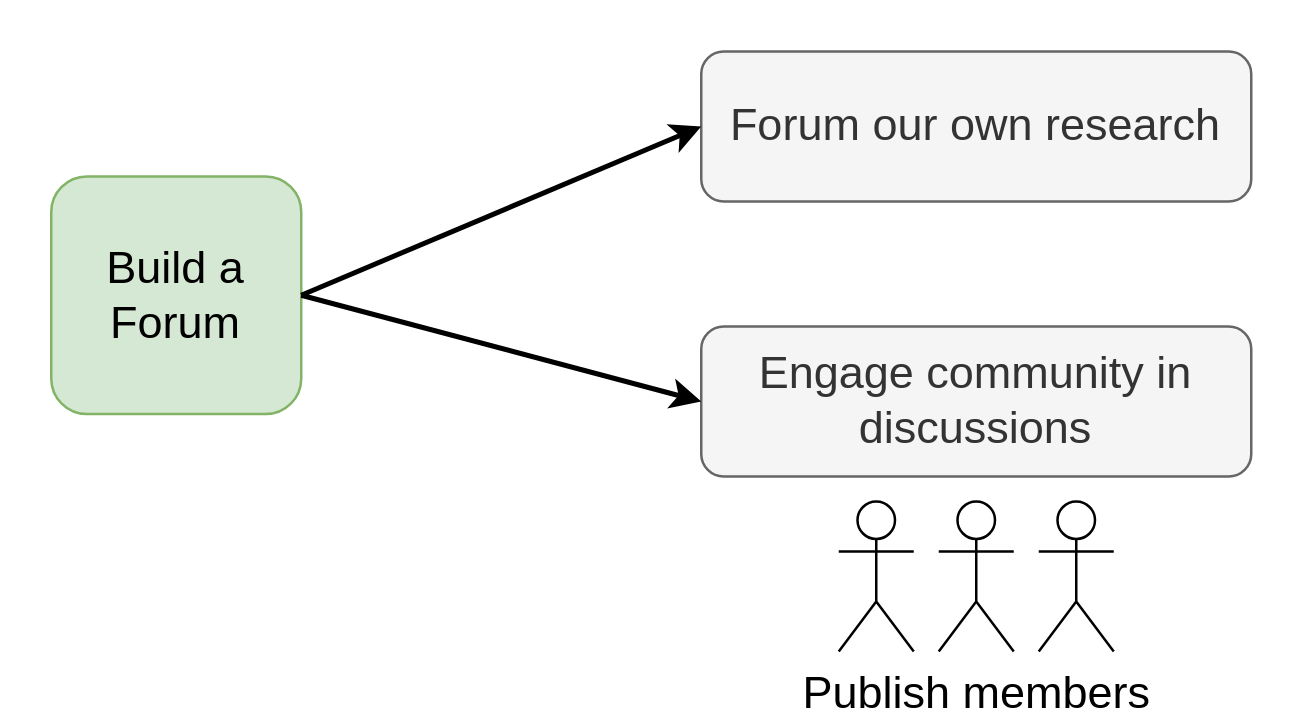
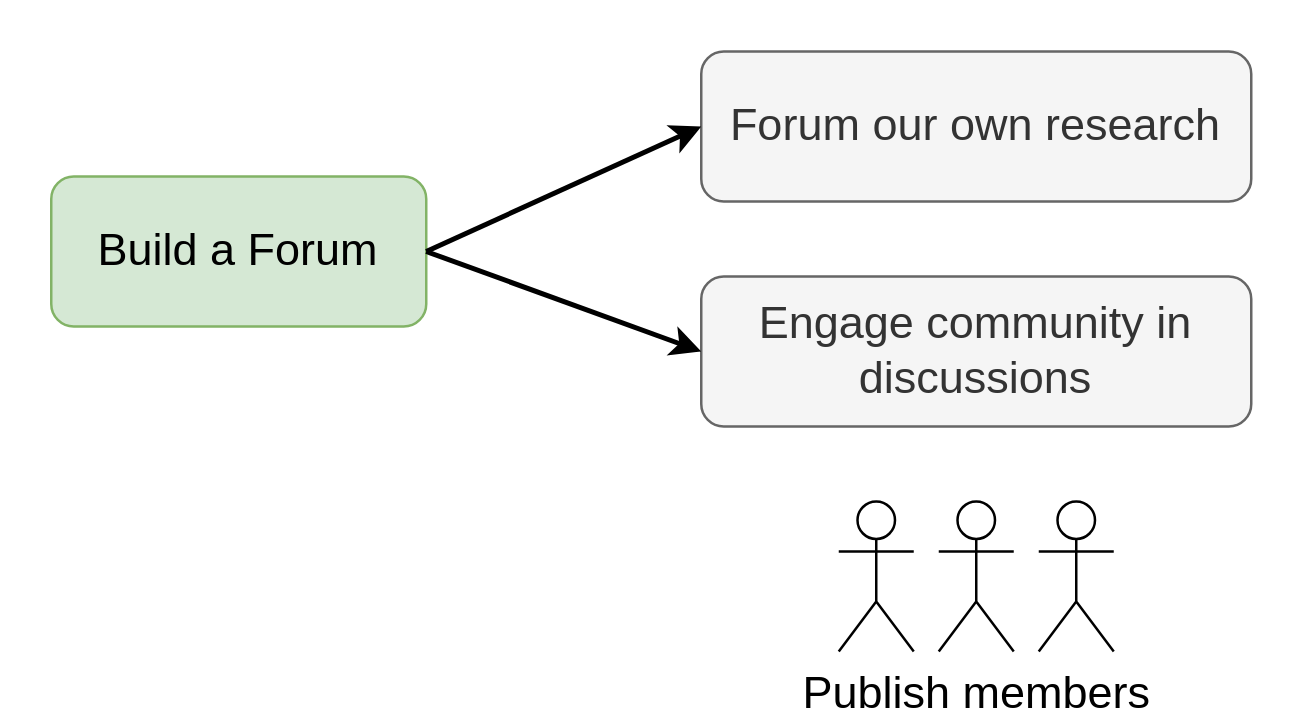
  <mxCell id="0" />
  <mxCell id="1" parent="0" />
- <mxCell id="2" value="&lt;font style=&quot;font-size: 18px;&quot;&gt;Build a Forum&lt;/font&gt;" style="rounded=1;whiteSpace=wrap;html=1;fillColor=#d5e8d4;strokeColor=#82b366;" vertex="1" parent="1"><mxGeometry x="20" y="70" width="100" height="95" as="geometry" /></mxCell>
+ <mxCell id="2" value="&lt;font style=&quot;font-size: 18px;&quot;&gt;Build a Forum&lt;/font&gt;" style="rounded=1;whiteSpace=wrap;html=1;fillColor=#d5e8d4;strokeColor=#82b366;" vertex="1" parent="1"><mxGeometry x="20" y="70" width="150" height="60" as="geometry" /></mxCell>
  <mxCell id="3" value="&lt;span style=&quot;font-size: 18px;&quot;&gt;Forum our own research&lt;/span&gt;" style="rounded=1;whiteSpace=wrap;html=1;fillColor=#f5f5f5;fontColor=#333333;strokeColor=#666666;" vertex="1" parent="1"><mxGeometry x="280" y="20" width="220" height="60" as="geometry" /></mxCell>
- <mxCell id="4" value="&lt;span style=&quot;font-size: 18px;&quot;&gt;Engage community in discussions&lt;/span&gt;" style="rounded=1;whiteSpace=wrap;html=1;fillColor=#f5f5f5;fontColor=#333333;strokeColor=#666666;" vertex="1" parent="1"><mxGeometry x="280" y="130" width="220" height="60" as="geometry" /></mxCell>
+ <mxCell id="4" value="&lt;span style=&quot;font-size: 18px;&quot;&gt;Engage community in discussions&lt;/span&gt;" style="rounded=1;whiteSpace=wrap;html=1;fillColor=#f5f5f5;fontColor=#333333;strokeColor=#666666;" vertex="1" parent="1"><mxGeometry x="280" y="110" width="220" height="60" as="geometry" /></mxCell>
  <mxCell id="5" value="" style="endArrow=classic;html=1;rounded=0;strokeWidth=2;fontSize=18;exitX=1;exitY=0.5;exitDx=0;exitDy=0;entryX=0;entryY=0.5;entryDx=0;entryDy=0;" edge="1" parent="1" source="2" target="3"><mxGeometry width="50" height="50" relative="1" as="geometry"><mxPoint x="390" y="70" as="sourcePoint" /><mxPoint x="440" y="20" as="targetPoint" /></mxGeometry></mxCell>
  <mxCell id="6" value="" style="endArrow=classic;html=1;rounded=0;strokeWidth=2;fontSize=18;exitX=1;exitY=0.5;exitDx=0;exitDy=0;entryX=0;entryY=0.5;entryDx=0;entryDy=0;" edge="1" parent="1" source="2" target="4"><mxGeometry width="50" height="50" relative="1" as="geometry"><mxPoint x="180" y="110" as="sourcePoint" /><mxPoint x="290" y="60" as="targetPoint" /></mxGeometry></mxCell>
  <mxCell id="7" value="Publish members" style="shape=umlActor;verticalLabelPosition=bottom;verticalAlign=top;html=1;outlineConnect=0;fontSize=18;" vertex="1" parent="1"><mxGeometry x="375" y="200" width="30" height="60" as="geometry" /></mxCell>
  <mxCell id="8" value="" style="shape=umlActor;verticalLabelPosition=bottom;verticalAlign=top;html=1;outlineConnect=0;fontSize=18;" vertex="1" parent="1"><mxGeometry x="335" y="200" width="30" height="60" as="geometry" /></mxCell>
  <mxCell id="9" value="" style="shape=umlActor;verticalLabelPosition=bottom;verticalAlign=top;html=1;outlineConnect=0;fontSize=18;" vertex="1" parent="1"><mxGeometry x="415" y="200" width="30" height="60" as="geometry" /></mxCell>
